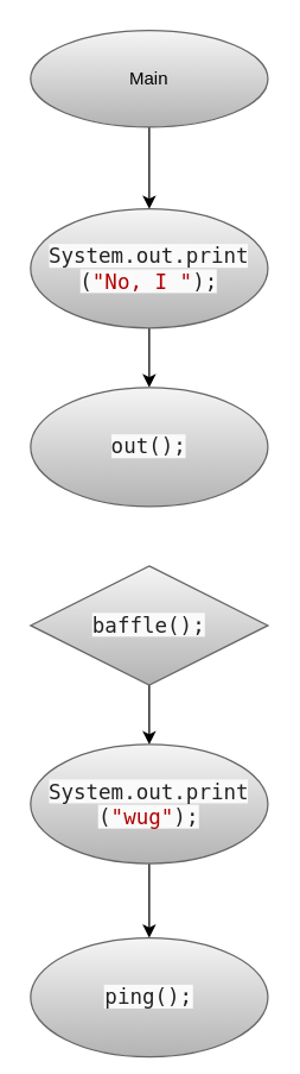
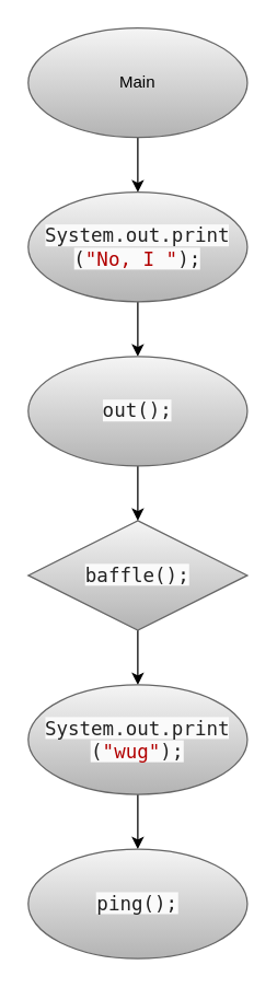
  <mxCell id="0" />
  <mxCell id="1" parent="0" />
  <mxCell id="2" value="" style="edgeStyle=orthogonalEdgeStyle;rounded=0;orthogonalLoop=1;jettySize=auto;html=1;" edge="1" parent="1" source="3" target="5"><mxGeometry relative="1" as="geometry" /></mxCell>
- <mxCell id="3" value="Main" style="ellipse;whiteSpace=wrap;html=1;fillColor=#f5f5f5;strokeColor=#666666;gradientColor=#b3b3b3;" vertex="1" parent="1"><mxGeometry x="20" y="20" width="160" height="65" as="geometry" /></mxCell>
+ <mxCell id="3" value="Main" style="ellipse;whiteSpace=wrap;html=1;fillColor=#f5f5f5;strokeColor=#666666;gradientColor=#b3b3b3;" vertex="1" parent="1"><mxGeometry x="20" y="20" width="160" height="80" as="geometry" /></mxCell>
  <mxCell id="4" value="" style="edgeStyle=orthogonalEdgeStyle;rounded=0;orthogonalLoop=1;jettySize=auto;html=1;" edge="1" parent="1" source="5" target="9"><mxGeometry relative="1" as="geometry" /></mxCell>
  <mxCell id="5" value="&lt;span style=&quot;box-sizing: border-box ; line-height: inherit ; color: rgb(34 , 34 , 34) ; font-family: monospace ; font-size: 14px ; text-align: left ; background-color: rgb(250 , 250 , 250)&quot;&gt;System.out.print&lt;br&gt;(&lt;span style=&quot;box-sizing: border-box ; color: rgb(178 , 0 , 0)&quot;&gt;&quot;No, I &quot;&lt;/span&gt;);&lt;/span&gt;" style="ellipse;whiteSpace=wrap;html=1;gradientColor=#b3b3b3;fillColor=#f5f5f5;strokeColor=#666666;" vertex="1" parent="1"><mxGeometry x="20" y="140" width="160" height="80" as="geometry" /></mxCell>
  <mxCell id="6" value="" style="edgeStyle=orthogonalEdgeStyle;rounded=0;orthogonalLoop=1;jettySize=auto;html=1;" edge="1" parent="1" source="7" target="11"><mxGeometry relative="1" as="geometry" /></mxCell>
  <mxCell id="7" value="&lt;span style=&quot;box-sizing: border-box ; line-height: inherit ; color: rgb(34 , 34 , 34) ; font-family: monospace ; font-size: 14px ; text-align: left ; background-color: rgb(250 , 250 , 250)&quot;&gt;baffle();&lt;/span&gt;" style="rhombus;whiteSpace=wrap;html=1;gradientColor=#b3b3b3;fillColor=#f5f5f5;strokeColor=#666666;" vertex="1" parent="1"><mxGeometry x="20" y="380" width="160" height="80" as="geometry" /></mxCell>
+ <mxCell id="8" value="" style="edgeStyle=orthogonalEdgeStyle;rounded=0;orthogonalLoop=1;jettySize=auto;html=1;" edge="1" parent="1" source="9" target="7"><mxGeometry relative="1" as="geometry" /></mxCell>
  <mxCell id="9" value="&lt;span style=&quot;box-sizing: border-box ; line-height: inherit ; color: rgb(34 , 34 , 34) ; font-family: monospace ; font-size: 14px ; text-align: left ; background-color: rgb(250 , 250 , 250)&quot;&gt;out();&lt;/span&gt;" style="ellipse;whiteSpace=wrap;html=1;gradientColor=#b3b3b3;fillColor=#f5f5f5;strokeColor=#666666;" vertex="1" parent="1"><mxGeometry x="20" y="260" width="160" height="80" as="geometry" /></mxCell>
  <mxCell id="10" value="" style="edgeStyle=orthogonalEdgeStyle;rounded=0;orthogonalLoop=1;jettySize=auto;html=1;" edge="1" parent="1" source="11" target="12"><mxGeometry relative="1" as="geometry" /></mxCell>
  <mxCell id="11" value="&lt;span style=&quot;box-sizing: border-box ; line-height: inherit ; color: rgb(34 , 34 , 34) ; font-family: monospace ; font-size: 14px ; text-align: left ; background-color: rgb(250 , 250 , 250)&quot;&gt;System.out.print&lt;br&gt;(&lt;span style=&quot;box-sizing: border-box ; color: rgb(178 , 0 , 0)&quot;&gt;&quot;wug&quot;&lt;/span&gt;);&lt;/span&gt;" style="ellipse;whiteSpace=wrap;html=1;gradientColor=#b3b3b3;fillColor=#f5f5f5;strokeColor=#666666;" vertex="1" parent="1"><mxGeometry x="20" y="500" width="160" height="80" as="geometry" /></mxCell>
- <mxCell id="12" value="&lt;span style=&quot;box-sizing: border-box ; line-height: inherit ; color: rgb(34 , 34 , 34) ; font-family: monospace ; font-size: 14px ; text-align: left ; background-color: rgb(250 , 250 , 250)&quot;&gt;ping();&lt;/span&gt;" style="ellipse;whiteSpace=wrap;html=1;gradientColor=#b3b3b3;fillColor=#f5f5f5;strokeColor=#666666;" vertex="1" parent="1"><mxGeometry x="20" y="630" width="160" height="80" as="geometry" /></mxCell>
+ <mxCell id="12" value="&lt;span style=&quot;box-sizing: border-box ; line-height: inherit ; color: rgb(34 , 34 , 34) ; font-family: monospace ; font-size: 14px ; text-align: left ; background-color: rgb(250 , 250 , 250)&quot;&gt;ping();&lt;/span&gt;" style="ellipse;whiteSpace=wrap;html=1;gradientColor=#b3b3b3;fillColor=#f5f5f5;strokeColor=#666666;" vertex="1" parent="1"><mxGeometry x="20" y="620" width="160" height="80" as="geometry" /></mxCell>
